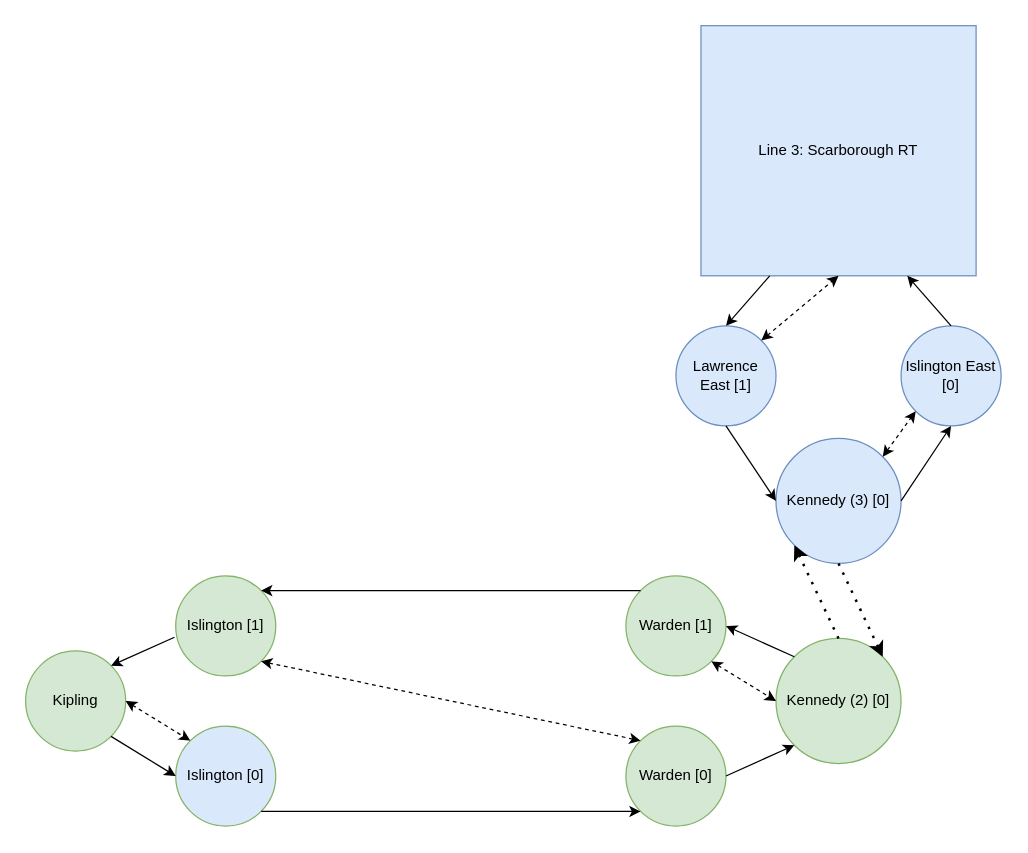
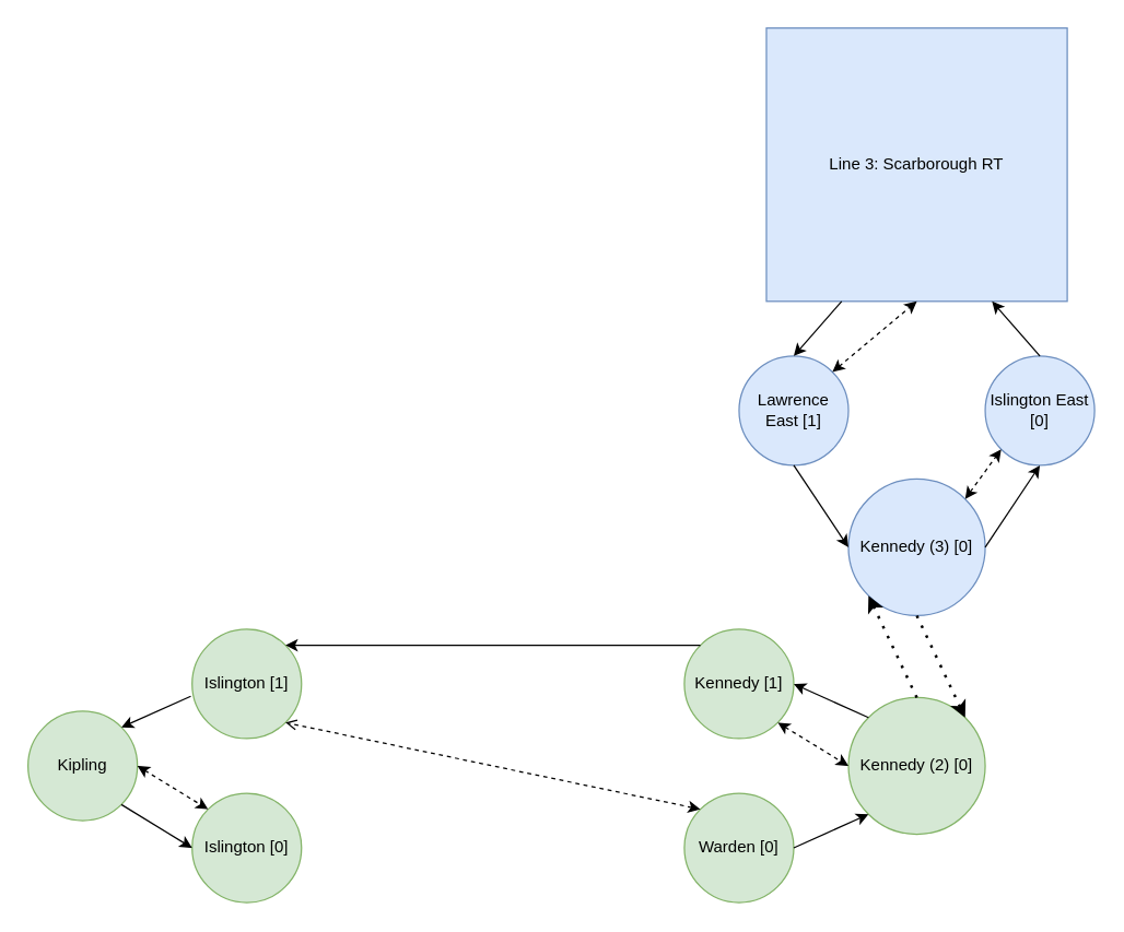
  <mxCell id="0" />
  <mxCell id="1" parent="0" />
  <mxCell id="2" value="Kipling" style="ellipse;whiteSpace=wrap;html=1;aspect=fixed;fillColor=#d5e8d4;strokeColor=#82b366;" parent="1" vertex="1"><mxGeometry x="20" y="520" width="80" height="80" as="geometry" /></mxCell>
- <mxCell id="3" value="Islington [0]" style="ellipse;whiteSpace=wrap;html=1;aspect=fixed;fillColor=#dae8fc;strokeColor=#82b366;" parent="1" vertex="1"><mxGeometry x="140" y="580" width="80" height="80" as="geometry" /></mxCell>
+ <mxCell id="3" value="Islington [0]" style="ellipse;whiteSpace=wrap;html=1;aspect=fixed;fillColor=#d5e8d4;strokeColor=#82b366;" parent="1" vertex="1"><mxGeometry x="140" y="580" width="80" height="80" as="geometry" /></mxCell>
  <mxCell id="4" value="Islington [1]" style="ellipse;whiteSpace=wrap;html=1;aspect=fixed;fillColor=#d5e8d4;strokeColor=#82b366;" parent="1" vertex="1"><mxGeometry x="140" y="460" width="80" height="80" as="geometry" /></mxCell>
  <mxCell id="5" value="Kennedy (2) [0]" style="ellipse;whiteSpace=wrap;html=1;aspect=fixed;fillColor=#d5e8d4;strokeColor=#82b366;" parent="1" vertex="1"><mxGeometry x="620" y="510" width="100" height="100" as="geometry" /></mxCell>
  <mxCell id="6" value="Warden [0]" style="ellipse;whiteSpace=wrap;html=1;aspect=fixed;fillColor=#d5e8d4;strokeColor=#82b366;" parent="1" vertex="1"><mxGeometry x="500" y="580" width="80" height="80" as="geometry" /></mxCell>
- <mxCell id="7" value="Warden [1]" style="ellipse;whiteSpace=wrap;html=1;aspect=fixed;fillColor=#d5e8d4;strokeColor=#82b366;" parent="1" vertex="1"><mxGeometry x="500" y="460" width="80" height="80" as="geometry" /></mxCell>
- <mxCell id="8" value="" style="endArrow=classic;html=1;exitX=1;exitY=1;exitDx=0;exitDy=0;entryX=0;entryY=1;entryDx=0;entryDy=0;" parent="1" source="3" target="6" edge="1"><mxGeometry width="50" height="50" relative="1" as="geometry"><mxPoint x="340" y="640" as="sourcePoint" /><mxPoint x="390" y="590" as="targetPoint" /></mxGeometry></mxCell>
+ <mxCell id="7" value="Kennedy [1]" style="ellipse;whiteSpace=wrap;html=1;aspect=fixed;fillColor=#d5e8d4;strokeColor=#82b366;" parent="1" vertex="1"><mxGeometry x="500" y="460" width="80" height="80" as="geometry" /></mxCell>
  <mxCell id="9" value="" style="endArrow=classic;startArrow=classic;html=1;dashed=1;entryX=0;entryY=0;entryDx=0;entryDy=0;exitX=1;exitY=0.5;exitDx=0;exitDy=0;" parent="1" source="2" target="3" edge="1"><mxGeometry width="50" height="50" relative="1" as="geometry"><mxPoint x="160" y="560" as="sourcePoint" /><mxPoint x="440" y="360" as="targetPoint" /></mxGeometry></mxCell>
  <mxCell id="10" value="" style="endArrow=classic;html=1;exitX=1;exitY=0.5;exitDx=0;exitDy=0;entryX=0;entryY=1;entryDx=0;entryDy=0;" parent="1" source="6" target="5" edge="1"><mxGeometry width="50" height="50" relative="1" as="geometry"><mxPoint x="480" y="740" as="sourcePoint" /><mxPoint x="760" y="740" as="targetPoint" /></mxGeometry></mxCell>
  <mxCell id="11" value="" style="endArrow=classic;html=1;exitX=1;exitY=1;exitDx=0;exitDy=0;entryX=0;entryY=0.5;entryDx=0;entryDy=0;" parent="1" source="2" target="3" edge="1"><mxGeometry width="50" height="50" relative="1" as="geometry"><mxPoint x="120" y="690" as="sourcePoint" /><mxPoint x="400" y="690" as="targetPoint" /></mxGeometry></mxCell>
  <mxCell id="12" value="" style="endArrow=classic;html=1;exitX=-0.012;exitY=0.613;exitDx=0;exitDy=0;entryX=1;entryY=0;entryDx=0;entryDy=0;exitPerimeter=0;" parent="1" source="4" target="2" edge="1"><mxGeometry width="50" height="50" relative="1" as="geometry"><mxPoint x="98.284" y="598.284" as="sourcePoint" /><mxPoint x="150" y="630" as="targetPoint" /></mxGeometry></mxCell>
  <mxCell id="13" value="" style="endArrow=classic;html=1;exitX=0;exitY=0;exitDx=0;exitDy=0;entryX=1;entryY=0;entryDx=0;entryDy=0;" parent="1" source="7" target="4" edge="1"><mxGeometry width="50" height="50" relative="1" as="geometry"><mxPoint x="230" y="630" as="sourcePoint" /><mxPoint x="510" y="630" as="targetPoint" /></mxGeometry></mxCell>
  <mxCell id="14" value="" style="endArrow=classic;html=1;exitX=0;exitY=0;exitDx=0;exitDy=0;entryX=1;entryY=0.5;entryDx=0;entryDy=0;" parent="1" source="5" target="7" edge="1"><mxGeometry width="50" height="50" relative="1" as="geometry"><mxPoint x="590" y="630" as="sourcePoint" /><mxPoint x="641.716" y="598.284" as="targetPoint" /></mxGeometry></mxCell>
- <mxCell id="15" value="" style="endArrow=classic;startArrow=classic;html=1;dashed=1;entryX=1;entryY=1;entryDx=0;entryDy=0;exitX=0;exitY=0;exitDx=0;exitDy=0;" parent="1" source="6" target="4" edge="1"><mxGeometry width="50" height="50" relative="1" as="geometry"><mxPoint x="110" y="570" as="sourcePoint" /><mxPoint x="161.716" y="601.716" as="targetPoint" /></mxGeometry></mxCell>
+ <mxCell id="15" value="" style="endArrow=open;startArrow=classic;html=1;dashed=1;entryX=1;entryY=1;entryDx=0;entryDy=0;exitX=0;exitY=0;exitDx=0;exitDy=0;" parent="1" source="6" target="4" edge="1"><mxGeometry width="50" height="50" relative="1" as="geometry"><mxPoint x="110" y="570" as="sourcePoint" /><mxPoint x="161.716" y="601.716" as="targetPoint" /></mxGeometry></mxCell>
  <mxCell id="16" value="Kennedy (3) [0]" style="ellipse;whiteSpace=wrap;html=1;aspect=fixed;fillColor=#dae8fc;strokeColor=#6c8ebf;" parent="1" vertex="1"><mxGeometry x="620" y="350" width="100" height="100" as="geometry" /></mxCell>
  <mxCell id="17" value="" style="endArrow=classic;dashed=1;html=1;dashPattern=1 3;strokeWidth=2;entryX=0;entryY=1;entryDx=0;entryDy=0;exitX=0.5;exitY=0;exitDx=0;exitDy=0;" parent="1" source="5" target="16" edge="1"><mxGeometry width="50" height="50" relative="1" as="geometry"><mxPoint x="720" y="500" as="sourcePoint" /><mxPoint x="760" y="440" as="targetPoint" /></mxGeometry></mxCell>
  <mxCell id="18" value="Lawrence East [1]" style="ellipse;whiteSpace=wrap;html=1;aspect=fixed;fillColor=#dae8fc;strokeColor=#6c8ebf;" parent="1" vertex="1"><mxGeometry x="540" y="260" width="80" height="80" as="geometry" /></mxCell>
  <mxCell id="19" value="Islington East [0]" style="ellipse;whiteSpace=wrap;html=1;aspect=fixed;fillColor=#dae8fc;strokeColor=#6c8ebf;" parent="1" vertex="1"><mxGeometry x="720" y="260" width="80" height="80" as="geometry" /></mxCell>
  <mxCell id="20" value="" style="endArrow=classic;html=1;exitX=1;exitY=0.5;exitDx=0;exitDy=0;entryX=0.5;entryY=1;entryDx=0;entryDy=0;" parent="1" source="16" target="19" edge="1"><mxGeometry width="50" height="50" relative="1" as="geometry"><mxPoint x="644.645" y="534.645" as="sourcePoint" /><mxPoint x="590" y="510" as="targetPoint" /></mxGeometry></mxCell>
  <mxCell id="21" value="" style="endArrow=classic;startArrow=classic;html=1;dashed=1;exitX=1;exitY=0;exitDx=0;exitDy=0;entryX=0;entryY=1;entryDx=0;entryDy=0;" parent="1" source="16" target="19" edge="1"><mxGeometry width="50" height="50" relative="1" as="geometry"><mxPoint x="630" y="570" as="sourcePoint" /><mxPoint x="660" y="300" as="targetPoint" /></mxGeometry></mxCell>
  <mxCell id="22" value="" style="endArrow=classic;dashed=1;html=1;dashPattern=1 3;strokeWidth=2;entryX=1;entryY=0;entryDx=0;entryDy=0;exitX=0.5;exitY=1;exitDx=0;exitDy=0;" parent="1" source="16" target="5" edge="1"><mxGeometry width="50" height="50" relative="1" as="geometry"><mxPoint x="680" y="520" as="sourcePoint" /><mxPoint x="644.645" y="445.355" as="targetPoint" /></mxGeometry></mxCell>
  <mxCell id="23" value="" style="endArrow=classic;html=1;exitX=0.5;exitY=1;exitDx=0;exitDy=0;entryX=0;entryY=0.5;entryDx=0;entryDy=0;" parent="1" source="18" target="16" edge="1"><mxGeometry width="50" height="50" relative="1" as="geometry"><mxPoint x="730" y="410" as="sourcePoint" /><mxPoint x="770" y="350" as="targetPoint" /></mxGeometry></mxCell>
  <mxCell id="24" value="Line 3: Scarborough RT" style="rounded=0;whiteSpace=wrap;html=1;fillColor=#dae8fc;strokeColor=#6c8ebf;" parent="1" vertex="1"><mxGeometry x="560" y="20" width="220" height="200" as="geometry" /></mxCell>
  <mxCell id="25" value="" style="endArrow=classic;html=1;entryX=0.75;entryY=1;entryDx=0;entryDy=0;" parent="1" target="24" edge="1"><mxGeometry width="50" height="50" relative="1" as="geometry"><mxPoint x="760" y="260" as="sourcePoint" /><mxPoint x="769" y="219" as="targetPoint" /></mxGeometry></mxCell>
  <mxCell id="26" value="" style="endArrow=classic;html=1;entryX=0.5;entryY=0;entryDx=0;entryDy=0;exitX=0.25;exitY=1;exitDx=0;exitDy=0;" parent="1" source="24" target="18" edge="1"><mxGeometry width="50" height="50" relative="1" as="geometry"><mxPoint x="770" y="270" as="sourcePoint" /><mxPoint x="735" y="230" as="targetPoint" /></mxGeometry></mxCell>
  <mxCell id="27" value="" style="endArrow=classic;startArrow=classic;html=1;dashed=1;exitX=1;exitY=0;exitDx=0;exitDy=0;entryX=0.5;entryY=1;entryDx=0;entryDy=0;" parent="1" source="18" target="24" edge="1"><mxGeometry width="50" height="50" relative="1" as="geometry"><mxPoint x="715.355" y="374.645" as="sourcePoint" /><mxPoint x="741.716" y="338.284" as="targetPoint" /></mxGeometry></mxCell>
  <mxCell id="28" value="" style="endArrow=classic;startArrow=classic;html=1;dashed=1;entryX=0;entryY=0.5;entryDx=0;entryDy=0;exitX=1;exitY=1;exitDx=0;exitDy=0;" edge="1" parent="1" source="7" target="5"><mxGeometry width="50" height="50" relative="1" as="geometry"><mxPoint x="110" y="570" as="sourcePoint" /><mxPoint x="161.716" y="601.716" as="targetPoint" /></mxGeometry></mxCell>
